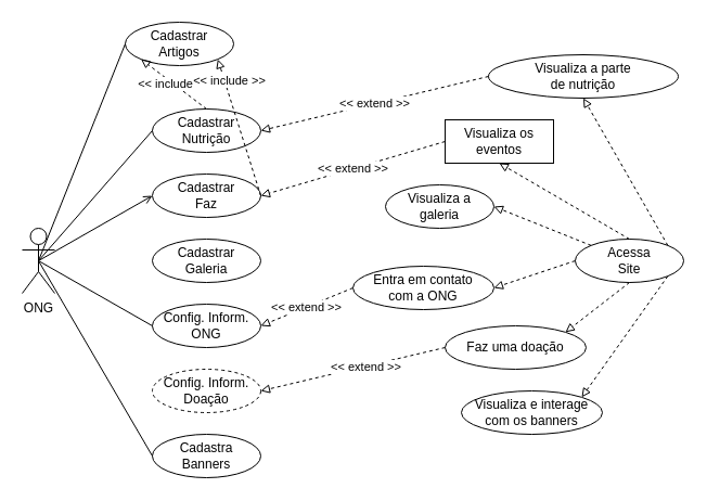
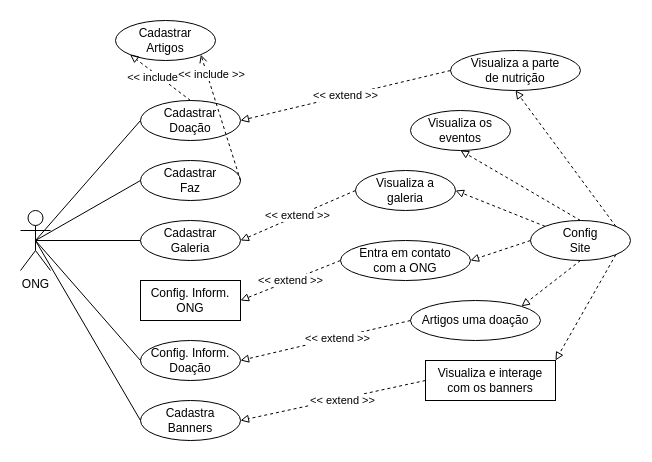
  <mxCell id="0" />
  <mxCell id="1" parent="0" />
- <mxCell id="2" style="edgeStyle=none;html=1;exitX=0.5;exitY=0.5;exitDx=0;exitDy=0;exitPerimeter=0;entryX=0;entryY=0.5;entryDx=0;entryDy=0;strokeColor=#000000;fontColor=#000000;endArrow=none;endFill=0;" edge="1" parent="1" source="9" target="10"><mxGeometry relative="1" as="geometry" /></mxCell>
+ <mxCell id="3" style="edgeStyle=none;html=1;exitX=0.5;exitY=0.5;exitDx=0;exitDy=0;exitPerimeter=0;entryX=0;entryY=0.5;entryDx=0;entryDy=0;strokeColor=#000000;fontColor=#000000;endArrow=none;endFill=0;" edge="1" parent="1" source="9" target="15"><mxGeometry relative="1" as="geometry" /></mxCell>
  <mxCell id="4" style="edgeStyle=none;html=1;exitX=0.5;exitY=0.5;exitDx=0;exitDy=0;exitPerimeter=0;entryX=0;entryY=0.5;entryDx=0;entryDy=0;strokeColor=#000000;fontColor=#000000;endArrow=none;endFill=0;" edge="1" parent="1" source="9" target="18"><mxGeometry relative="1" as="geometry" /></mxCell>
- <mxCell id="6" style="edgeStyle=none;html=1;exitX=0.5;exitY=0.5;exitDx=0;exitDy=0;exitPerimeter=0;entryX=0;entryY=0.5;entryDx=0;entryDy=0;strokeColor=#000000;fontColor=#000000;endArrow=none;endFill=0;" edge="1" parent="1" source="9" target="16"><mxGeometry relative="1" as="geometry" /></mxCell>
+ <mxCell id="5" style="edgeStyle=none;html=1;exitX=0.5;exitY=0.5;exitDx=0;exitDy=0;exitPerimeter=0;entryX=0;entryY=0.5;entryDx=0;entryDy=0;strokeColor=#000000;fontColor=#000000;endArrow=none;endFill=0;" edge="1" parent="1" source="9" target="17"><mxGeometry relative="1" as="geometry" /></mxCell>
  <mxCell id="7" style="edgeStyle=none;html=1;exitX=0.5;exitY=0.5;exitDx=0;exitDy=0;exitPerimeter=0;entryX=0;entryY=0.5;entryDx=0;entryDy=0;strokeColor=#000000;fontColor=#000000;endArrow=none;endFill=0;" edge="1" parent="1" source="9" target="12"><mxGeometry relative="1" as="geometry" /></mxCell>
- <mxCell id="8" style="edgeStyle=none;html=1;exitX=0.5;exitY=0.5;exitDx=0;exitDy=0;exitPerimeter=0;entryX=0;entryY=0.5;entryDx=0;entryDy=0;strokeColor=#000000;fontColor=#000000;endArrow=open;endFill=0;" edge="1" parent="1" source="9" target="14"><mxGeometry relative="1" as="geometry" /></mxCell>
+ <mxCell id="8" style="edgeStyle=none;html=1;exitX=0.5;exitY=0.5;exitDx=0;exitDy=0;exitPerimeter=0;entryX=0;entryY=0.5;entryDx=0;entryDy=0;strokeColor=#000000;fontColor=#000000;endArrow=none;endFill=0;" edge="1" parent="1" source="9" target="14"><mxGeometry relative="1" as="geometry" /></mxCell>
  <mxCell id="9" value="ONG" style="shape=umlActor;verticalLabelPosition=bottom;verticalAlign=top;html=1;strokeColor=#000000;fontColor=#000000;" vertex="1" parent="1"><mxGeometry x="20" y="210" width="30" height="60" as="geometry" /></mxCell>
  <mxCell id="10" value="Cadastrar&lt;br&gt;Artigos" style="ellipse;whiteSpace=wrap;html=1;align=center;fontColor=#000000;fillColor=none;strokeColor=#000000;" vertex="1" parent="1"><mxGeometry x="115" y="20" width="100" height="40" as="geometry" /></mxCell>
  <mxCell id="11" value="&lt;span style=&quot;background-color: rgb(255, 255, 255);&quot;&gt;&amp;lt;&amp;lt; include &amp;gt;&amp;gt;&lt;/span&gt;" style="edgeStyle=none;html=1;exitX=0.5;exitY=0;exitDx=0;exitDy=0;entryX=0;entryY=1;entryDx=0;entryDy=0;strokeColor=#000000;fontColor=#000000;endArrow=block;endFill=0;dashed=1;" edge="1" parent="1" source="12" target="10"><mxGeometry x="-0.006" relative="1" as="geometry"><Array as="points" /><mxPoint as="offset" /></mxGeometry></mxCell>
- <mxCell id="12" value="Cadastrar&lt;br&gt;Nutrição" style="ellipse;whiteSpace=wrap;html=1;align=center;fontColor=#000000;fillColor=none;strokeColor=#000000;" vertex="1" parent="1"><mxGeometry x="140" y="100" width="100" height="40" as="geometry" /></mxCell>
- <mxCell id="13" value="&lt;span style=&quot;background-color: rgb(255, 255, 255);&quot;&gt;&amp;lt;&amp;lt; include &amp;gt;&amp;gt;&lt;/span&gt;" style="edgeStyle=none;html=1;exitX=1;exitY=0.5;exitDx=0;exitDy=0;entryX=1;entryY=1;entryDx=0;entryDy=0;strokeColor=#000000;fontColor=#000000;endArrow=block;endFill=0;dashed=1;" edge="1" parent="1" source="14" target="10"><mxGeometry x="0.666" y="-4" relative="1" as="geometry"><mxPoint as="offset" /></mxGeometry></mxCell>
+ <mxCell id="12" value="Cadastrar&lt;br&gt;Doação" style="ellipse;whiteSpace=wrap;html=1;align=center;fontColor=#000000;fillColor=none;strokeColor=#000000;" vertex="1" parent="1"><mxGeometry x="140" y="100" width="100" height="40" as="geometry" /></mxCell>
+ <mxCell id="13" value="&lt;span style=&quot;background-color: rgb(255, 255, 255);&quot;&gt;&amp;lt;&amp;lt; include &amp;gt;&amp;gt;&lt;/span&gt;" style="edgeStyle=none;html=1;exitX=1;exitY=0.5;exitDx=0;exitDy=0;entryX=1;entryY=1;entryDx=0;entryDy=0;strokeColor=#000000;fontColor=#000000;endArrow=open;endFill=0;dashed=1;" edge="1" parent="1" source="14" target="10"><mxGeometry x="0.666" y="-4" relative="1" as="geometry"><mxPoint as="offset" /></mxGeometry></mxCell>
  <mxCell id="14" value="Cadastrar&lt;br&gt;Faz" style="ellipse;whiteSpace=wrap;html=1;align=center;fontColor=#000000;fillColor=none;strokeColor=#000000;" vertex="1" parent="1"><mxGeometry x="140" y="160" width="100" height="40" as="geometry" /></mxCell>
  <mxCell id="15" value="Cadastrar&lt;br&gt;Galeria" style="ellipse;whiteSpace=wrap;html=1;align=center;fontColor=#000000;fillColor=none;strokeColor=#000000;" vertex="1" parent="1"><mxGeometry x="140" y="220" width="100" height="40" as="geometry" /></mxCell>
- <mxCell id="16" value="Config. Inform. ONG" style="ellipse;whiteSpace=wrap;html=1;align=center;fontColor=#000000;fillColor=none;strokeColor=#000000;" vertex="1" parent="1"><mxGeometry x="140" y="280" width="100" height="40" as="geometry" /></mxCell>
- <mxCell id="17" value="Config. Inform.&lt;br&gt;Doação" style="ellipse;whiteSpace=wrap;html=1;align=center;fontColor=#000000;fillColor=none;strokeColor=#000000;dashed=1;" vertex="1" parent="1"><mxGeometry x="140" y="340" width="100" height="40" as="geometry" /></mxCell>
+ <mxCell id="16" value="Config. Inform. ONG" style="whiteSpace=wrap;html=1;align=center;fontColor=#000000;fillColor=none;strokeColor=#000000;rounded=0;" vertex="1" parent="1"><mxGeometry x="140" y="280" width="100" height="40" as="geometry" /></mxCell>
+ <mxCell id="17" value="Config. Inform.&lt;br&gt;Doação" style="ellipse;whiteSpace=wrap;html=1;align=center;fontColor=#000000;fillColor=none;strokeColor=#000000;" vertex="1" parent="1"><mxGeometry x="140" y="340" width="100" height="40" as="geometry" /></mxCell>
  <mxCell id="18" value="Cadastra&lt;br&gt;Banners" style="ellipse;whiteSpace=wrap;html=1;align=center;fontColor=#000000;fillColor=none;strokeColor=#000000;" vertex="1" parent="1"><mxGeometry x="140" y="400" width="100" height="40" as="geometry" /></mxCell>
  <mxCell id="19" style="edgeStyle=none;html=1;exitX=1;exitY=0;exitDx=0;exitDy=0;labelBackgroundColor=#FFFFFF;strokeColor=#000000;fontColor=#000000;endArrow=block;endFill=0;dashed=1;entryX=0.5;entryY=1;entryDx=0;entryDy=0;" edge="1" parent="1" source="25" target="29"><mxGeometry relative="1" as="geometry"><mxPoint x="610" y="150" as="targetPoint" /></mxGeometry></mxCell>
  <mxCell id="20" style="edgeStyle=none;html=1;exitX=1;exitY=1;exitDx=0;exitDy=0;dashed=1;labelBackgroundColor=#FFFFFF;strokeColor=#000000;fontColor=#000000;endArrow=block;endFill=0;entryX=1;entryY=0;entryDx=0;entryDy=0;" edge="1" parent="1" source="25" target="37"><mxGeometry relative="1" as="geometry"><mxPoint x="600" y="340" as="targetPoint" /></mxGeometry></mxCell>
  <mxCell id="21" style="edgeStyle=none;html=1;exitX=0.5;exitY=1;exitDx=0;exitDy=0;dashed=1;labelBackgroundColor=#FFFFFF;strokeColor=#000000;fontColor=#000000;endArrow=block;endFill=0;entryX=1;entryY=0;entryDx=0;entryDy=0;" edge="1" parent="1" source="25" target="34"><mxGeometry relative="1" as="geometry"><mxPoint x="560" y="350" as="targetPoint" /></mxGeometry></mxCell>
  <mxCell id="22" style="edgeStyle=none;html=1;exitX=0;exitY=0.5;exitDx=0;exitDy=0;dashed=1;labelBackgroundColor=#FFFFFF;strokeColor=#000000;fontColor=#000000;endArrow=block;endFill=0;entryX=1;entryY=0.5;entryDx=0;entryDy=0;" edge="1" parent="1" source="25" target="31"><mxGeometry relative="1" as="geometry"><mxPoint x="450" y="290" as="targetPoint" /></mxGeometry></mxCell>
  <mxCell id="23" style="edgeStyle=none;html=1;exitX=0;exitY=0;exitDx=0;exitDy=0;dashed=1;labelBackgroundColor=#FFFFFF;strokeColor=#000000;fontColor=#000000;endArrow=block;endFill=0;entryX=1;entryY=0.5;entryDx=0;entryDy=0;" edge="1" parent="1" source="25" target="39"><mxGeometry relative="1" as="geometry"><mxPoint x="410" y="210" as="targetPoint" /></mxGeometry></mxCell>
  <mxCell id="24" style="edgeStyle=none;html=1;exitX=0.5;exitY=0;exitDx=0;exitDy=0;dashed=1;labelBackgroundColor=#FFFFFF;strokeColor=#000000;fontColor=#000000;endArrow=block;endFill=0;entryX=0.5;entryY=1;entryDx=0;entryDy=0;" edge="1" parent="1" source="25" target="27"><mxGeometry relative="1" as="geometry"><mxPoint x="470" y="170" as="targetPoint" /></mxGeometry></mxCell>
- <mxCell id="25" value="Acessa&lt;br&gt;Site" style="ellipse;whiteSpace=wrap;html=1;align=center;fontColor=#000000;fillColor=none;strokeColor=#000000;" vertex="1" parent="1"><mxGeometry x="530" y="220" width="100" height="40" as="geometry" /></mxCell>
- <mxCell id="26" value="&amp;lt;&amp;lt; extend &amp;gt;&amp;gt;" style="edgeStyle=none;html=1;exitX=0;exitY=0.5;exitDx=0;exitDy=0;entryX=1;entryY=0.5;entryDx=0;entryDy=0;dashed=1;labelBackgroundColor=#FFFFFF;strokeColor=#000000;fontColor=#000000;endArrow=block;endFill=0;" edge="1" parent="1" source="27" target="14"><mxGeometry relative="1" as="geometry" /></mxCell>
- <mxCell id="27" value="Visualiza os eventos" style="whiteSpace=wrap;html=1;align=center;fontColor=#000000;fillColor=none;strokeColor=#000000;rounded=0;" vertex="1" parent="1"><mxGeometry x="410" y="110" width="100" height="40" as="geometry" /></mxCell>
+ <mxCell id="25" value="Config&lt;br&gt;Site" style="ellipse;whiteSpace=wrap;html=1;align=center;fontColor=#000000;fillColor=none;strokeColor=#000000;" vertex="1" parent="1"><mxGeometry x="530" y="220" width="100" height="40" as="geometry" /></mxCell>
+ <mxCell id="27" value="Visualiza os eventos" style="ellipse;whiteSpace=wrap;html=1;align=center;fontColor=#000000;fillColor=none;strokeColor=#000000;" vertex="1" parent="1"><mxGeometry x="410" y="110" width="100" height="40" as="geometry" /></mxCell>
  <mxCell id="28" value="&amp;lt;&amp;lt; extend &amp;gt;&amp;gt;" style="edgeStyle=none;html=1;exitX=0;exitY=0.5;exitDx=0;exitDy=0;entryX=1;entryY=0.5;entryDx=0;entryDy=0;dashed=1;labelBackgroundColor=#FFFFFF;strokeColor=#000000;fontColor=#000000;endArrow=block;endFill=0;" edge="1" parent="1" source="29" target="12"><mxGeometry relative="1" as="geometry" /></mxCell>
- <mxCell id="29" value="Visualiza a parte&lt;br&gt;de nutrição" style="ellipse;whiteSpace=wrap;html=1;align=center;fontColor=#000000;fillColor=none;strokeColor=#000000;" vertex="1" parent="1"><mxGeometry x="450" y="50" width="175" height="40" as="geometry" /></mxCell>
+ <mxCell id="29" value="Visualiza a parte&lt;br&gt;de nutrição" style="ellipse;whiteSpace=wrap;html=1;align=center;fontColor=#000000;fillColor=none;strokeColor=#000000;" vertex="1" parent="1"><mxGeometry x="450" y="50" width="130" height="40" as="geometry" /></mxCell>
  <mxCell id="30" value="&amp;lt;&amp;lt; extend &amp;gt;&amp;gt;" style="edgeStyle=none;html=1;exitX=0;exitY=0.5;exitDx=0;exitDy=0;entryX=1;entryY=0.5;entryDx=0;entryDy=0;dashed=1;labelBackgroundColor=#FFFFFF;strokeColor=#000000;fontColor=#000000;endArrow=block;endFill=0;" edge="1" parent="1" source="31" target="16"><mxGeometry relative="1" as="geometry" /></mxCell>
- <mxCell id="31" value="Entra em contato&lt;br&gt;com a ONG" style="ellipse;whiteSpace=wrap;html=1;align=center;fontColor=#000000;fillColor=none;strokeColor=#000000;" vertex="1" parent="1"><mxGeometry x="325" y="245" width="130" height="40" as="geometry" /></mxCell>
+ <mxCell id="31" value="Entra em contato&lt;br&gt;com a ONG" style="ellipse;whiteSpace=wrap;html=1;align=center;fontColor=#000000;fillColor=none;strokeColor=#000000;" vertex="1" parent="1"><mxGeometry x="340" y="240" width="130" height="40" as="geometry" /></mxCell>
  <mxCell id="32" style="edgeStyle=none;html=1;exitX=0;exitY=0.5;exitDx=0;exitDy=0;entryX=1;entryY=0.5;entryDx=0;entryDy=0;dashed=1;labelBackgroundColor=#FFFFFF;strokeColor=#000000;fontColor=#000000;endArrow=block;endFill=0;" edge="1" parent="1" source="34" target="17"><mxGeometry relative="1" as="geometry" /></mxCell>
  <mxCell id="33" value="&lt;span style=&quot;background-color: rgb(255, 255, 255);&quot;&gt;&amp;lt;&amp;lt; extend &amp;gt;&amp;gt;&lt;/span&gt;" style="edgeLabel;html=1;align=center;verticalAlign=middle;resizable=0;points=[];fontColor=#000000;" vertex="1" connectable="0" parent="32"><mxGeometry x="-0.132" relative="1" as="geometry"><mxPoint as="offset" /></mxGeometry></mxCell>
- <mxCell id="34" value="Faz uma doação" style="ellipse;whiteSpace=wrap;html=1;align=center;fontColor=#000000;fillColor=none;strokeColor=#000000;" vertex="1" parent="1"><mxGeometry x="410" y="300" width="130" height="40" as="geometry" /></mxCell>
- <mxCell id="37" value="Visualiza e interage com os banners" style="ellipse;whiteSpace=wrap;html=1;align=center;fontColor=#000000;fillColor=none;strokeColor=#000000;" vertex="1" parent="1"><mxGeometry x="425" y="360" width="130" height="40" as="geometry" /></mxCell>
+ <mxCell id="34" value="Artigos uma doação" style="ellipse;whiteSpace=wrap;html=1;align=center;fontColor=#000000;fillColor=none;strokeColor=#000000;" vertex="1" parent="1"><mxGeometry x="410" y="300" width="130" height="40" as="geometry" /></mxCell>
+ <mxCell id="35" style="edgeStyle=none;html=1;exitX=0;exitY=0.5;exitDx=0;exitDy=0;entryX=1;entryY=0.5;entryDx=0;entryDy=0;dashed=1;labelBackgroundColor=#FFFFFF;strokeColor=#000000;fontColor=#000000;endArrow=block;endFill=0;" edge="1" parent="1" source="37" target="18"><mxGeometry relative="1" as="geometry" /></mxCell>
+ <mxCell id="36" value="&lt;span style=&quot;background-color: rgb(255, 255, 255);&quot;&gt;&amp;lt;&amp;lt; extend &amp;gt;&amp;gt;&lt;/span&gt;" style="edgeLabel;html=1;align=center;verticalAlign=middle;resizable=0;points=[];fontColor=#000000;" vertex="1" connectable="0" parent="35"><mxGeometry x="-0.091" y="1" relative="1" as="geometry"><mxPoint as="offset" /></mxGeometry></mxCell>
+ <mxCell id="37" value="Visualiza e interage com os banners" style="whiteSpace=wrap;html=1;align=center;fontColor=#000000;fillColor=none;strokeColor=#000000;rounded=0;" vertex="1" parent="1"><mxGeometry x="425" y="360" width="130" height="40" as="geometry" /></mxCell>
+ <mxCell id="38" value="&amp;lt;&amp;lt; extend &amp;gt;&amp;gt;" style="edgeStyle=none;html=1;exitX=0;exitY=0.5;exitDx=0;exitDy=0;entryX=1;entryY=0.5;entryDx=0;entryDy=0;dashed=1;labelBackgroundColor=#FFFFFF;strokeColor=#000000;fontColor=#000000;endArrow=block;endFill=0;" edge="1" parent="1" source="39" target="15"><mxGeometry relative="1" as="geometry" /></mxCell>
  <mxCell id="39" value="Visualiza a&lt;br&gt;galeria" style="ellipse;whiteSpace=wrap;html=1;align=center;fontColor=#000000;fillColor=none;strokeColor=#000000;" vertex="1" parent="1"><mxGeometry x="355" y="170" width="100" height="40" as="geometry" /></mxCell>
